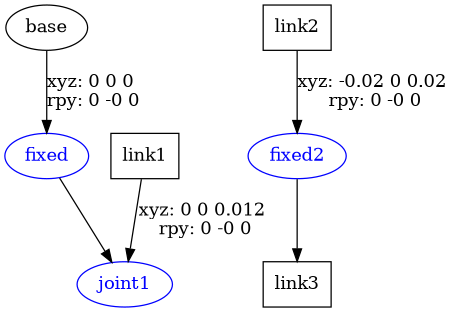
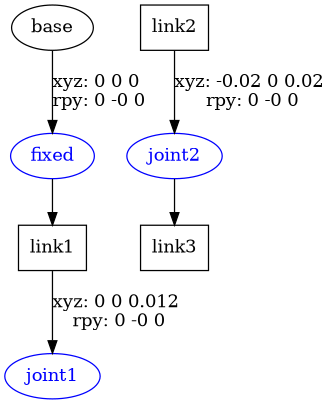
  digraph {
    node [shape=ellipse]
    n1 [label=base]
    fixed [color=blue fontcolor=blue]
    n3 [label=link1 shape=box]
    joint1 [color=blue fontcolor=blue]
    n5 [label=link2 shape=box]
-   joint2 [color=blue fontcolor=blue label=fixed2]
+   joint2 [color=blue fontcolor=blue]
    n7 [label=link3 shape=box]
    n1 -> fixed [label="xyz: 0 0 0 \nrpy: 0 -0 0"]
-   fixed -> joint1
+   fixed -> n3
    n3 -> joint1 [label="xyz: 0 0 0.012 \nrpy: 0 -0 0"]
    n5 -> joint2 [label="xyz: -0.02 0 0.02 \nrpy: 0 -0 0"]
    joint2 -> n7
  }
